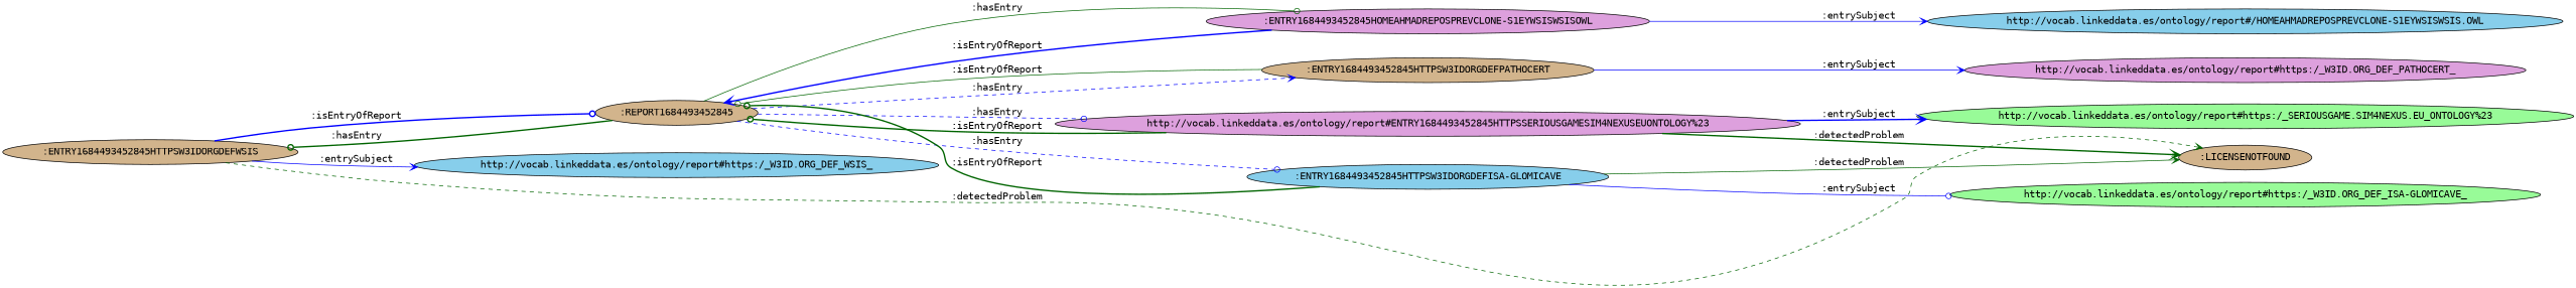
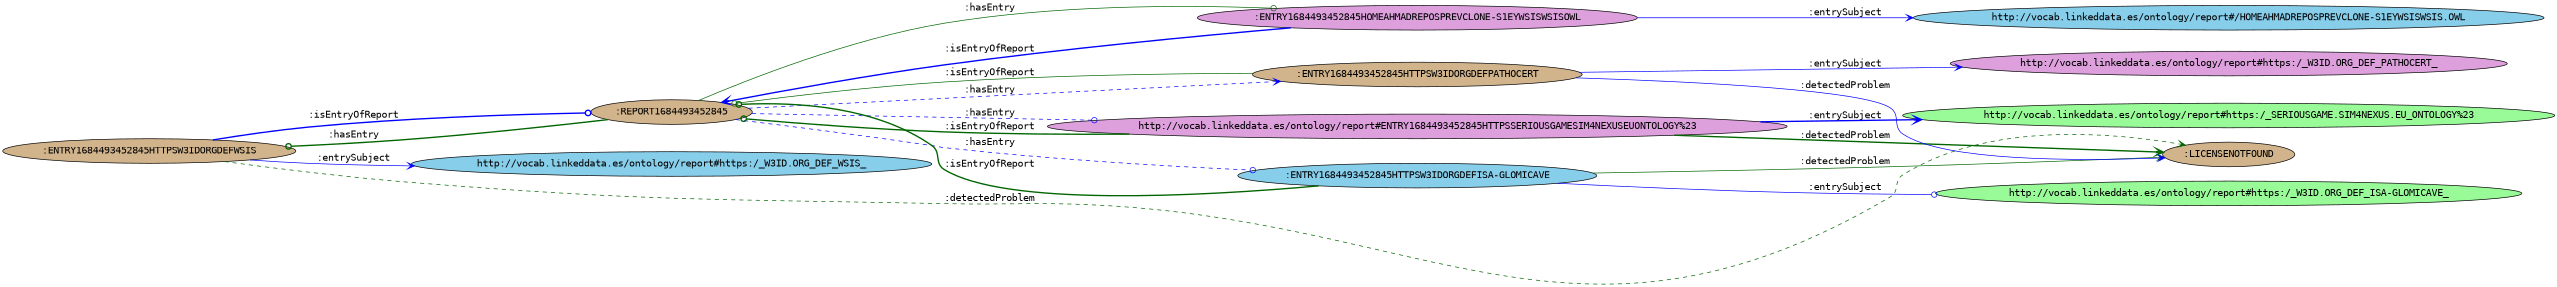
  digraph {
    fontname="DejaVu Sans Mono"
    rankdir=LR
    node [fillcolor=tan fontname="DejaVu Sans Mono" style=filled]
    edge [arrowhead=vee color=blue fontname="DejaVu Sans Mono" style=solid]
    ":ENTRY1684493452845HTTPSW3IDORGDEFWSIS"
    ":REPORT1684493452845"
    "http://vocab.linkeddata.es/ontology/report#https:/_W3ID.ORG_DEF_WSIS_" [fillcolor=skyblue]
    ":LICENSENOTFOUND"
    ":ENTRY1684493452845HOMEAHMADREPOSPREVCLONE-S1EYWSISWSISOWL" [fillcolor=plum]
    "http://vocab.linkeddata.es/ontology/report#ENTRY1684493452845HTTPSSERIOUSGAMESIM4NEXUSEUONTOLOGY%23" [fillcolor=plum]
    ":ENTRY1684493452845HTTPSW3IDORGDEFISA-GLOMICAVE" [fillcolor=skyblue]
    ":ENTRY1684493452845HTTPSW3IDORGDEFPATHOCERT"
    "http://vocab.linkeddata.es/ontology/report#/HOMEAHMADREPOSPREVCLONE-S1EYWSISWSIS.OWL" [fillcolor=skyblue]
    "http://vocab.linkeddata.es/ontology/report#https:/_SERIOUSGAME.SIM4NEXUS.EU_ONTOLOGY%23" [fillcolor=palegreen]
    "http://vocab.linkeddata.es/ontology/report#https:/_W3ID.ORG_DEF_ISA-GLOMICAVE_" [fillcolor=palegreen]
    "http://vocab.linkeddata.es/ontology/report#https:/_W3ID.ORG_DEF_PATHOCERT_" [fillcolor=plum]
    ":ENTRY1684493452845HTTPSW3IDORGDEFWSIS" -> ":REPORT1684493452845" [arrowhead=odot label=":isEntryOfReport" style=bold]
    ":ENTRY1684493452845HTTPSW3IDORGDEFWSIS" -> "http://vocab.linkeddata.es/ontology/report#https:/_W3ID.ORG_DEF_WSIS_" [label=":entrySubject"]
    ":ENTRY1684493452845HTTPSW3IDORGDEFWSIS" -> ":LICENSENOTFOUND" [color=darkgreen label=":detectedProblem" style=dashed]
    ":REPORT1684493452845" -> ":ENTRY1684493452845HTTPSW3IDORGDEFWSIS" [arrowhead=odot color=darkgreen label=":hasEntry" style=bold]
    ":REPORT1684493452845" -> ":ENTRY1684493452845HOMEAHMADREPOSPREVCLONE-S1EYWSISWSISOWL" [arrowhead=odot color=darkgreen label=":hasEntry"]
    ":REPORT1684493452845" -> "http://vocab.linkeddata.es/ontology/report#ENTRY1684493452845HTTPSSERIOUSGAMESIM4NEXUSEUONTOLOGY%23" [arrowhead=odot label=":hasEntry" style=dashed]
    ":REPORT1684493452845" -> ":ENTRY1684493452845HTTPSW3IDORGDEFISA-GLOMICAVE" [arrowhead=odot label=":hasEntry" style=dashed]
    ":REPORT1684493452845" -> ":ENTRY1684493452845HTTPSW3IDORGDEFPATHOCERT" [label=":hasEntry" style=dashed]
    ":ENTRY1684493452845HOMEAHMADREPOSPREVCLONE-S1EYWSISWSISOWL" -> ":REPORT1684493452845" [label=":isEntryOfReport" style=bold]
    ":ENTRY1684493452845HOMEAHMADREPOSPREVCLONE-S1EYWSISWSISOWL" -> "http://vocab.linkeddata.es/ontology/report#/HOMEAHMADREPOSPREVCLONE-S1EYWSISWSIS.OWL" [label=":entrySubject"]
    "http://vocab.linkeddata.es/ontology/report#ENTRY1684493452845HTTPSSERIOUSGAMESIM4NEXUSEUONTOLOGY%23" -> ":REPORT1684493452845" [arrowhead=odot color=darkgreen label=":isEntryOfReport" style=bold]
    "http://vocab.linkeddata.es/ontology/report#ENTRY1684493452845HTTPSSERIOUSGAMESIM4NEXUSEUONTOLOGY%23" -> ":LICENSENOTFOUND" [color=darkgreen label=":detectedProblem" style=bold]
    "http://vocab.linkeddata.es/ontology/report#ENTRY1684493452845HTTPSSERIOUSGAMESIM4NEXUSEUONTOLOGY%23" -> "http://vocab.linkeddata.es/ontology/report#https:/_SERIOUSGAME.SIM4NEXUS.EU_ONTOLOGY%23" [label=":entrySubject" style=bold]
    ":ENTRY1684493452845HTTPSW3IDORGDEFISA-GLOMICAVE" -> ":REPORT1684493452845" [arrowhead=odot color=darkgreen label=":isEntryOfReport" style=bold]
    ":ENTRY1684493452845HTTPSW3IDORGDEFISA-GLOMICAVE" -> ":LICENSENOTFOUND" [color=darkgreen label=":detectedProblem"]
    ":ENTRY1684493452845HTTPSW3IDORGDEFISA-GLOMICAVE" -> "http://vocab.linkeddata.es/ontology/report#https:/_W3ID.ORG_DEF_ISA-GLOMICAVE_" [arrowhead=odot label=":entrySubject"]
    ":ENTRY1684493452845HTTPSW3IDORGDEFPATHOCERT" -> ":REPORT1684493452845" [arrowhead=odot color=darkgreen label=":isEntryOfReport"]
+   ":ENTRY1684493452845HTTPSW3IDORGDEFPATHOCERT" -> ":LICENSENOTFOUND" [label=":detectedProblem"]
    ":ENTRY1684493452845HTTPSW3IDORGDEFPATHOCERT" -> "http://vocab.linkeddata.es/ontology/report#https:/_W3ID.ORG_DEF_PATHOCERT_" [label=":entrySubject"]
  }
